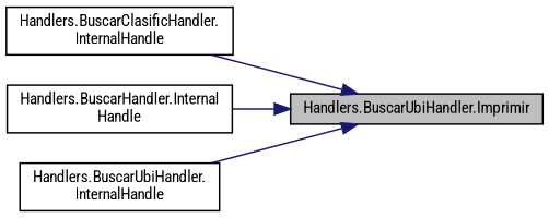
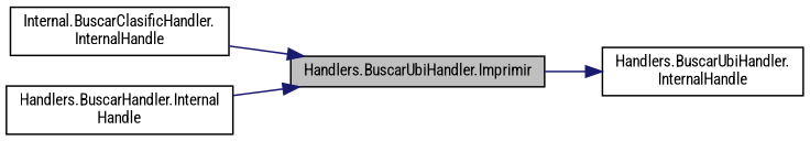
  digraph {
    fontname="Roboto Condensed"
    rankdir=RL
    node [color=black fillcolor=white fontname="Roboto Condensed" fontsize=10 shape=record style=filled]
    edge [color=midnightblue dir=back fontname="Roboto Condensed" fontsize=10 labelfontname=Helvetica labelfontsize=10 style=solid]
    n1 [fillcolor=grey75 fontcolor=black height=0.2 label="Handlers.BuscarUbiHandler.Imprimir" width=0.4]
-   n2 [height=0.2 label="Handlers.BuscarClasificHandler.\lInternalHandle" width=0.4]
+   n2 [height=0.2 label="Internal.BuscarClasificHandler.\lInternalHandle" width=0.4]
    n3 [height=0.2 label="Handlers.BuscarHandler.Internal\lHandle" width=0.4]
    n4 [height=0.2 label="Handlers.BuscarUbiHandler.\lInternalHandle" width=0.4]
    n1 -> n2
    n1 -> n3
-   n1 -> n4
+   n4 -> n1
  }
